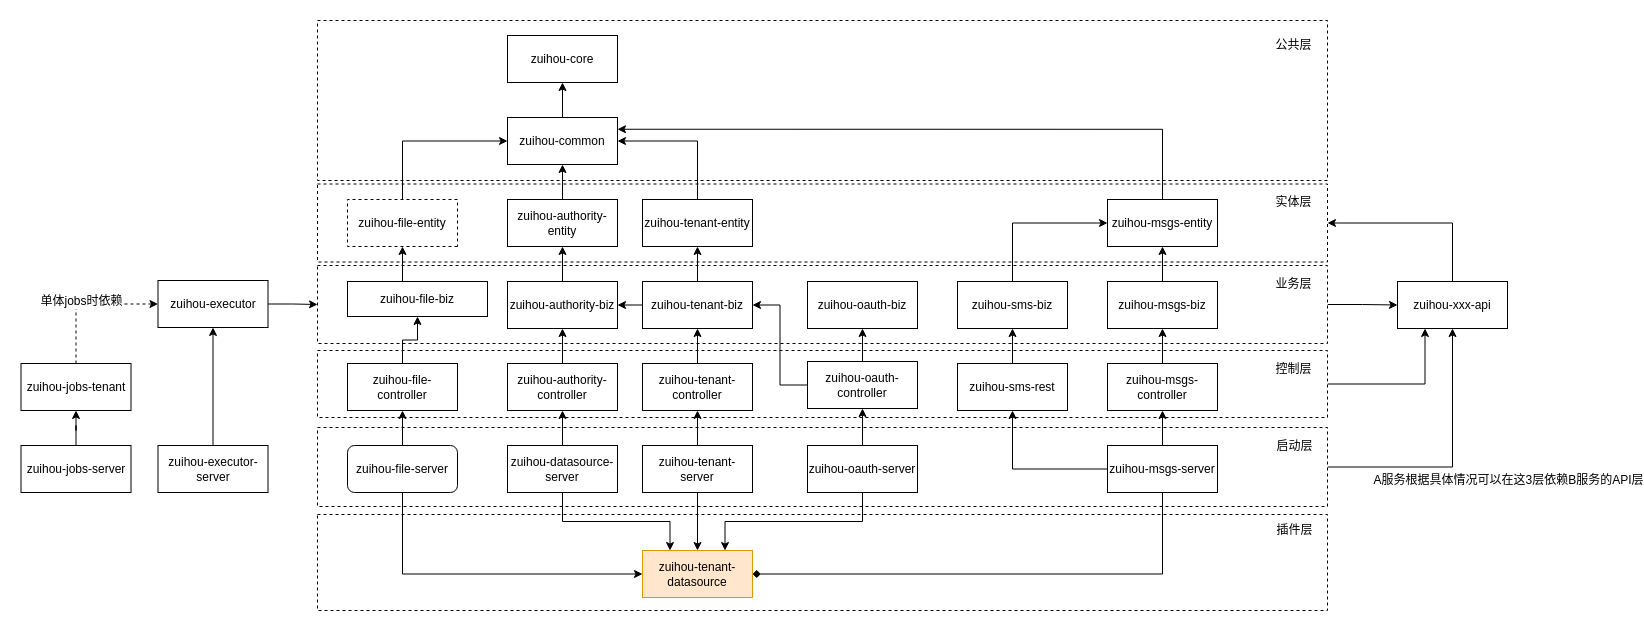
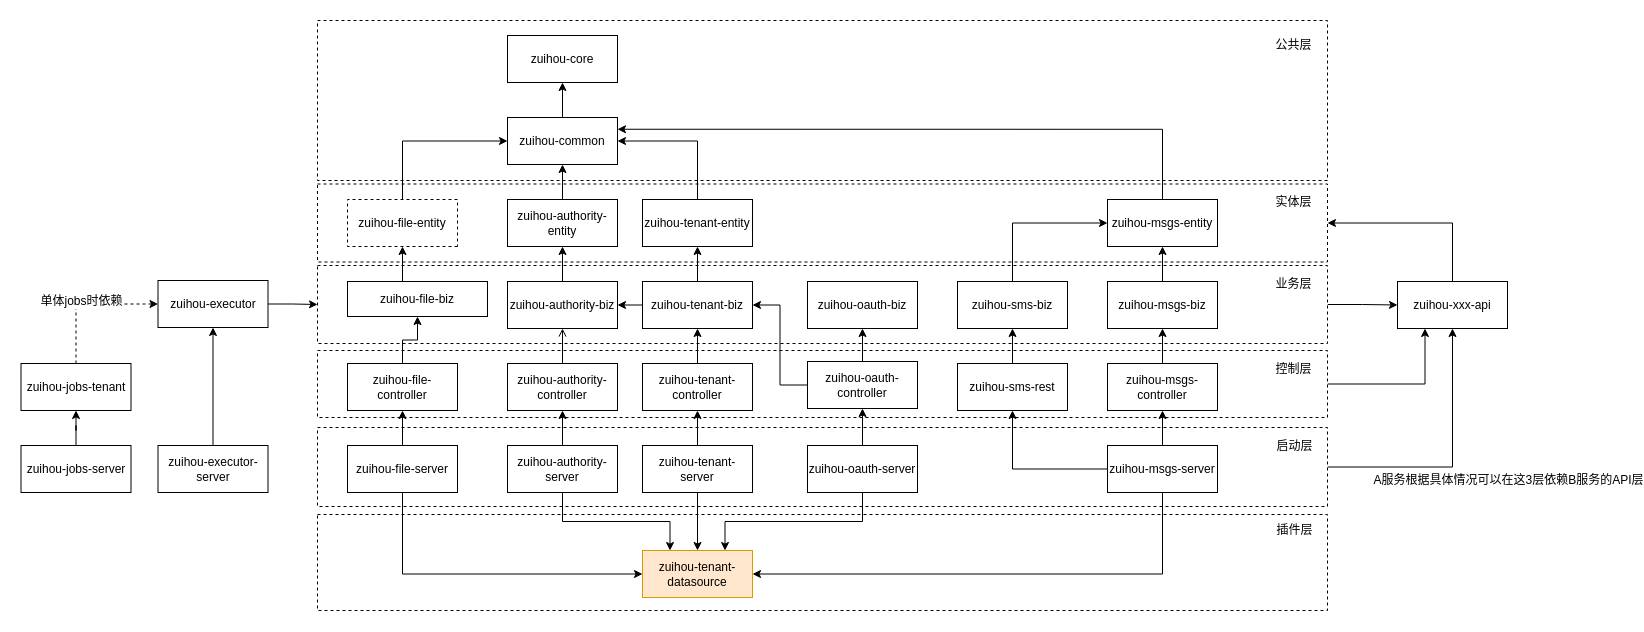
  <mxCell id="0" />
  <mxCell id="1" parent="0" />
  <mxCell id="2" value="" style="rounded=0;whiteSpace=wrap;html=1;dashed=1;" parent="1" vertex="1"><mxGeometry x="317" y="514" width="1010" height="96" as="geometry" /></mxCell>
  <mxCell id="3" value="" style="rounded=0;whiteSpace=wrap;html=1;dashed=1;" parent="1" vertex="1"><mxGeometry x="317" y="20" width="1010" height="160" as="geometry" /></mxCell>
  <mxCell id="4" style="edgeStyle=orthogonalEdgeStyle;rounded=0;orthogonalLoop=1;jettySize=auto;html=1;exitX=1;exitY=0.5;exitDx=0;exitDy=0;entryX=0.5;entryY=1;entryDx=0;entryDy=0;" parent="1" source="6" target="79" edge="1"><mxGeometry relative="1" as="geometry" /></mxCell>
  <mxCell id="5" value="A服务根据具体情况可以在这3层依赖B服务的API层" style="text;html=1;resizable=0;points=[];align=center;verticalAlign=middle;labelBackgroundColor=#ffffff;" parent="4" vertex="1" connectable="0"><mxGeometry x="-0.196" relative="1" as="geometry"><mxPoint x="74" y="13" as="offset" /></mxGeometry></mxCell>
  <mxCell id="6" value="" style="rounded=0;whiteSpace=wrap;html=1;dashed=1;" parent="1" vertex="1"><mxGeometry x="317" y="427" width="1010" height="79" as="geometry" /></mxCell>
  <mxCell id="7" style="edgeStyle=orthogonalEdgeStyle;rounded=0;orthogonalLoop=1;jettySize=auto;html=1;exitX=1;exitY=0.5;exitDx=0;exitDy=0;entryX=0.25;entryY=1;entryDx=0;entryDy=0;" parent="1" source="8" target="79" edge="1"><mxGeometry relative="1" as="geometry" /></mxCell>
  <mxCell id="8" value="" style="rounded=0;whiteSpace=wrap;html=1;dashed=1;" parent="1" vertex="1"><mxGeometry x="317" y="350" width="1010" height="67" as="geometry" /></mxCell>
  <mxCell id="9" value="控制层" style="text;html=1;resizable=0;autosize=1;align=center;verticalAlign=middle;points=[];fillColor=none;strokeColor=none;rounded=0;dashed=1;" parent="1" vertex="1"><mxGeometry x="1267.5" y="358.5" width="50" height="20" as="geometry" /></mxCell>
  <mxCell id="10" value="" style="rounded=0;whiteSpace=wrap;html=1;dashed=1;" parent="1" vertex="1"><mxGeometry x="317" y="183.5" width="1010" height="78" as="geometry" /></mxCell>
  <mxCell id="11" style="edgeStyle=orthogonalEdgeStyle;rounded=0;orthogonalLoop=1;jettySize=auto;html=1;exitX=1;exitY=0.5;exitDx=0;exitDy=0;" parent="1" source="12" target="79" edge="1"><mxGeometry relative="1" as="geometry" /></mxCell>
  <mxCell id="12" value="" style="rounded=0;whiteSpace=wrap;html=1;dashed=1;" parent="1" vertex="1"><mxGeometry x="317" y="265" width="1010" height="78" as="geometry" /></mxCell>
  <mxCell id="13" style="edgeStyle=orthogonalEdgeStyle;rounded=0;orthogonalLoop=1;jettySize=auto;html=1;exitX=0.5;exitY=0;exitDx=0;exitDy=0;entryX=0.5;entryY=1;entryDx=0;entryDy=0;" parent="1" source="15" target="17" edge="1"><mxGeometry relative="1" as="geometry" /></mxCell>
  <mxCell id="14" style="edgeStyle=orthogonalEdgeStyle;rounded=0;orthogonalLoop=1;jettySize=auto;html=1;exitX=0.5;exitY=1;exitDx=0;exitDy=0;entryX=0;entryY=0.5;entryDx=0;entryDy=0;" parent="1" source="15" target="56" edge="1"><mxGeometry relative="1" as="geometry" /></mxCell>
- <mxCell id="15" value="zuihou-file-server" style="whiteSpace=wrap;html=1;flipV=1;flipH=1;rounded=1;" parent="1" vertex="1"><mxGeometry x="347" y="445" width="110" height="47" as="geometry" /></mxCell>
+ <mxCell id="15" value="zuihou-file-server" style="rounded=0;whiteSpace=wrap;html=1;flipV=1;flipH=1;" parent="1" vertex="1"><mxGeometry x="347" y="445" width="110" height="47" as="geometry" /></mxCell>
  <mxCell id="16" style="edgeStyle=orthogonalEdgeStyle;rounded=0;orthogonalLoop=1;jettySize=auto;html=1;exitX=0.5;exitY=0;exitDx=0;exitDy=0;entryX=0.5;entryY=1;entryDx=0;entryDy=0;" parent="1" source="17" target="19" edge="1"><mxGeometry relative="1" as="geometry" /></mxCell>
  <mxCell id="17" value="zuihou-file-controller" style="rounded=0;whiteSpace=wrap;html=1;flipV=1;flipH=1;" parent="1" vertex="1"><mxGeometry x="347" y="363" width="110" height="47" as="geometry" /></mxCell>
  <mxCell id="18" style="edgeStyle=orthogonalEdgeStyle;rounded=0;orthogonalLoop=1;jettySize=auto;html=1;exitX=0.5;exitY=0;exitDx=0;exitDy=0;entryX=0.5;entryY=1;entryDx=0;entryDy=0;" parent="1" source="19" target="21" edge="1"><mxGeometry relative="1" as="geometry" /></mxCell>
  <mxCell id="19" value="zuihou-file-biz" style="rounded=0;whiteSpace=wrap;html=1;flipV=1;flipH=1;" parent="1" vertex="1"><mxGeometry x="347" y="281" width="140" height="35" as="geometry" /></mxCell>
  <mxCell id="20" style="edgeStyle=orthogonalEdgeStyle;rounded=0;orthogonalLoop=1;jettySize=auto;html=1;exitX=0.5;exitY=0;exitDx=0;exitDy=0;entryX=0;entryY=0.5;entryDx=0;entryDy=0;" parent="1" source="21" target="32" edge="1"><mxGeometry relative="1" as="geometry" /></mxCell>
  <mxCell id="21" value="zuihou-file-entity" style="rounded=0;whiteSpace=wrap;html=1;flipV=1;flipH=1;dashed=1;" parent="1" vertex="1"><mxGeometry x="347" y="199" width="110" height="47" as="geometry" /></mxCell>
  <mxCell id="22" style="edgeStyle=orthogonalEdgeStyle;rounded=0;orthogonalLoop=1;jettySize=auto;html=1;exitX=0.5;exitY=0;exitDx=0;exitDy=0;entryX=0.5;entryY=1;entryDx=0;entryDy=0;" parent="1" source="24" target="26" edge="1"><mxGeometry relative="1" as="geometry" /></mxCell>
  <mxCell id="23" style="edgeStyle=orthogonalEdgeStyle;rounded=0;orthogonalLoop=1;jettySize=auto;html=1;exitX=0.5;exitY=1;exitDx=0;exitDy=0;entryX=0.25;entryY=0;entryDx=0;entryDy=0;" parent="1" source="24" target="56" edge="1"><mxGeometry relative="1" as="geometry" /></mxCell>
- <mxCell id="24" value="zuihou-datasource-server" style="rounded=0;whiteSpace=wrap;html=1;flipV=1;flipH=1;" parent="1" vertex="1"><mxGeometry x="507" y="445" width="110" height="47" as="geometry" /></mxCell>
- <mxCell id="25" style="edgeStyle=orthogonalEdgeStyle;rounded=0;orthogonalLoop=1;jettySize=auto;html=1;exitX=0.5;exitY=0;exitDx=0;exitDy=0;entryX=0.5;entryY=1;entryDx=0;entryDy=0;" parent="1" source="26" target="28" edge="1"><mxGeometry relative="1" as="geometry" /></mxCell>
+ <mxCell id="24" value="zuihou-authority-server" style="rounded=0;whiteSpace=wrap;html=1;flipV=1;flipH=1;" parent="1" vertex="1"><mxGeometry x="507" y="445" width="110" height="47" as="geometry" /></mxCell>
+ <mxCell id="25" style="edgeStyle=orthogonalEdgeStyle;rounded=0;orthogonalLoop=1;jettySize=auto;html=1;exitX=0.5;exitY=0;exitDx=0;exitDy=0;entryX=0.5;entryY=1;entryDx=0;entryDy=0;endArrow=open;" parent="1" source="26" target="28" edge="1"><mxGeometry relative="1" as="geometry" /></mxCell>
  <mxCell id="26" value="zuihou-authority-controller" style="rounded=0;whiteSpace=wrap;html=1;flipV=1;flipH=1;" parent="1" vertex="1"><mxGeometry x="507" y="363" width="110" height="47" as="geometry" /></mxCell>
  <mxCell id="27" style="edgeStyle=orthogonalEdgeStyle;rounded=0;orthogonalLoop=1;jettySize=auto;html=1;exitX=0.5;exitY=0;exitDx=0;exitDy=0;entryX=0.5;entryY=1;entryDx=0;entryDy=0;" parent="1" source="28" target="30" edge="1"><mxGeometry relative="1" as="geometry" /></mxCell>
  <mxCell id="28" value="zuihou-authority-biz" style="rounded=0;whiteSpace=wrap;html=1;flipV=1;flipH=1;" parent="1" vertex="1"><mxGeometry x="507" y="281" width="110" height="47" as="geometry" /></mxCell>
  <mxCell id="29" value="" style="edgeStyle=orthogonalEdgeStyle;rounded=0;orthogonalLoop=1;jettySize=auto;html=1;" parent="1" source="30" target="32" edge="1"><mxGeometry relative="1" as="geometry" /></mxCell>
  <mxCell id="30" value="zuihou-authority-entity" style="rounded=0;whiteSpace=wrap;html=1;flipV=1;flipH=1;" parent="1" vertex="1"><mxGeometry x="507" y="199" width="110" height="47" as="geometry" /></mxCell>
  <mxCell id="31" value="" style="edgeStyle=orthogonalEdgeStyle;rounded=0;orthogonalLoop=1;jettySize=auto;html=1;" parent="1" source="32" target="33" edge="1"><mxGeometry relative="1" as="geometry" /></mxCell>
  <mxCell id="32" value="zuihou-common" style="rounded=0;whiteSpace=wrap;html=1;flipV=1;flipH=1;" parent="1" vertex="1"><mxGeometry x="507" y="117" width="110" height="47" as="geometry" /></mxCell>
  <mxCell id="33" value="zuihou-core" style="rounded=0;whiteSpace=wrap;html=1;flipV=1;flipH=1;" parent="1" vertex="1"><mxGeometry x="507" y="35" width="110" height="47" as="geometry" /></mxCell>
  <mxCell id="34" value="" style="edgeStyle=orthogonalEdgeStyle;rounded=0;orthogonalLoop=1;jettySize=auto;html=1;" parent="1" edge="1"><mxGeometry relative="1" as="geometry"><mxPoint x="732" y="183" as="sourcePoint" /></mxGeometry></mxCell>
  <mxCell id="35" style="edgeStyle=orthogonalEdgeStyle;rounded=0;orthogonalLoop=1;jettySize=auto;html=1;exitX=0.5;exitY=0;exitDx=0;exitDy=0;entryX=0.5;entryY=1;entryDx=0;entryDy=0;" parent="1" source="38" target="40" edge="1"><mxGeometry relative="1" as="geometry" /></mxCell>
- <mxCell id="36" style="edgeStyle=orthogonalEdgeStyle;rounded=0;orthogonalLoop=1;jettySize=auto;html=1;exitX=0.5;exitY=1;exitDx=0;exitDy=0;entryX=1;entryY=0.5;entryDx=0;entryDy=0;endArrow=diamond;" parent="1" source="38" target="56" edge="1"><mxGeometry relative="1" as="geometry" /></mxCell>
+ <mxCell id="36" style="edgeStyle=orthogonalEdgeStyle;rounded=0;orthogonalLoop=1;jettySize=auto;html=1;exitX=0.5;exitY=1;exitDx=0;exitDy=0;entryX=1;entryY=0.5;entryDx=0;entryDy=0;" parent="1" source="38" target="56" edge="1"><mxGeometry relative="1" as="geometry" /></mxCell>
  <mxCell id="37" style="edgeStyle=orthogonalEdgeStyle;rounded=0;orthogonalLoop=1;jettySize=auto;html=1;exitX=0;exitY=0.5;exitDx=0;exitDy=0;" parent="1" source="38" target="46" edge="1"><mxGeometry relative="1" as="geometry" /></mxCell>
  <mxCell id="38" value="zuihou-msgs-server" style="rounded=0;whiteSpace=wrap;html=1;flipV=0;flipH=1;" parent="1" vertex="1"><mxGeometry x="1107" y="445" width="110" height="47" as="geometry" /></mxCell>
  <mxCell id="39" style="edgeStyle=orthogonalEdgeStyle;rounded=0;orthogonalLoop=1;jettySize=auto;html=1;exitX=0.5;exitY=0;exitDx=0;exitDy=0;entryX=0.5;entryY=1;entryDx=0;entryDy=0;" parent="1" source="40" target="42" edge="1"><mxGeometry relative="1" as="geometry" /></mxCell>
  <mxCell id="40" value="zuihou-msgs-controller" style="rounded=0;whiteSpace=wrap;html=1;flipV=0;flipH=1;" parent="1" vertex="1"><mxGeometry x="1107" y="363" width="110" height="47" as="geometry" /></mxCell>
  <mxCell id="41" style="edgeStyle=orthogonalEdgeStyle;rounded=0;orthogonalLoop=1;jettySize=auto;html=1;exitX=0.5;exitY=0;exitDx=0;exitDy=0;entryX=0.5;entryY=1;entryDx=0;entryDy=0;" parent="1" source="42" target="44" edge="1"><mxGeometry relative="1" as="geometry" /></mxCell>
  <mxCell id="42" value="zuihou-msgs-biz" style="rounded=0;whiteSpace=wrap;html=1;flipV=0;flipH=1;" parent="1" vertex="1"><mxGeometry x="1107" y="281" width="110" height="47" as="geometry" /></mxCell>
  <mxCell id="43" style="edgeStyle=orthogonalEdgeStyle;rounded=0;orthogonalLoop=1;jettySize=auto;html=1;exitX=0.5;exitY=0;exitDx=0;exitDy=0;entryX=1;entryY=0.25;entryDx=0;entryDy=0;" parent="1" source="44" target="32" edge="1"><mxGeometry relative="1" as="geometry" /></mxCell>
  <mxCell id="44" value="zuihou-msgs-entity" style="rounded=0;whiteSpace=wrap;html=1;flipV=0;flipH=1;" parent="1" vertex="1"><mxGeometry x="1107" y="199" width="110" height="47" as="geometry" /></mxCell>
  <mxCell id="45" style="edgeStyle=orthogonalEdgeStyle;rounded=0;orthogonalLoop=1;jettySize=auto;html=1;exitX=0.5;exitY=0;exitDx=0;exitDy=0;entryX=0.5;entryY=1;entryDx=0;entryDy=0;" parent="1" source="46" target="48" edge="1"><mxGeometry relative="1" as="geometry" /></mxCell>
  <mxCell id="46" value="zuihou-sms-rest" style="rounded=0;whiteSpace=wrap;html=1;flipV=1;flipH=1;" parent="1" vertex="1"><mxGeometry x="957" y="363" width="110" height="47" as="geometry" /></mxCell>
  <mxCell id="47" style="edgeStyle=orthogonalEdgeStyle;rounded=0;orthogonalLoop=1;jettySize=auto;html=1;exitX=0.5;exitY=0;exitDx=0;exitDy=0;entryX=0;entryY=0.5;entryDx=0;entryDy=0;strokeWidth=1;" parent="1" source="48" target="44" edge="1"><mxGeometry relative="1" as="geometry" /></mxCell>
  <mxCell id="48" value="zuihou-sms-biz" style="rounded=0;whiteSpace=wrap;html=1;flipV=1;flipH=1;" parent="1" vertex="1"><mxGeometry x="957" y="281" width="110" height="47" as="geometry" /></mxCell>
  <mxCell id="49" style="edgeStyle=orthogonalEdgeStyle;rounded=0;orthogonalLoop=1;jettySize=auto;html=1;exitX=0.5;exitY=0;exitDx=0;exitDy=0;entryX=0.5;entryY=1;entryDx=0;entryDy=0;" parent="1" source="50" target="53" edge="1"><mxGeometry relative="1" as="geometry" /></mxCell>
  <mxCell id="50" value="zuihou-tenant-controller" style="rounded=0;whiteSpace=wrap;html=1;flipV=0;flipH=1;" parent="1" vertex="1"><mxGeometry x="642" y="363" width="110" height="47" as="geometry" /></mxCell>
  <mxCell id="51" style="edgeStyle=orthogonalEdgeStyle;rounded=0;orthogonalLoop=1;jettySize=auto;html=1;exitX=0.5;exitY=0;exitDx=0;exitDy=0;entryX=0.5;entryY=1;entryDx=0;entryDy=0;" parent="1" source="53" target="55" edge="1"><mxGeometry relative="1" as="geometry" /></mxCell>
  <mxCell id="52" style="edgeStyle=orthogonalEdgeStyle;rounded=0;orthogonalLoop=1;jettySize=auto;html=1;exitX=0;exitY=0.5;exitDx=0;exitDy=0;entryX=1;entryY=0.5;entryDx=0;entryDy=0;" parent="1" source="53" target="28" edge="1"><mxGeometry relative="1" as="geometry" /></mxCell>
  <mxCell id="53" value="zuihou-tenant-biz" style="rounded=0;whiteSpace=wrap;html=1;flipV=0;flipH=1;" parent="1" vertex="1"><mxGeometry x="642" y="281" width="110" height="47" as="geometry" /></mxCell>
  <mxCell id="54" style="edgeStyle=orthogonalEdgeStyle;rounded=0;orthogonalLoop=1;jettySize=auto;html=1;exitX=0.5;exitY=0;exitDx=0;exitDy=0;entryX=1;entryY=0.5;entryDx=0;entryDy=0;" parent="1" source="55" target="32" edge="1"><mxGeometry relative="1" as="geometry" /></mxCell>
  <mxCell id="55" value="zuihou-tenant-entity" style="rounded=0;whiteSpace=wrap;html=1;flipV=0;flipH=1;" parent="1" vertex="1"><mxGeometry x="642" y="199" width="110" height="47" as="geometry" /></mxCell>
  <mxCell id="56" value="zuihou-tenant-datasource" style="rounded=0;whiteSpace=wrap;html=1;flipV=1;flipH=1;fillColor=#ffe6cc;strokeColor=#d79b00;" parent="1" vertex="1"><mxGeometry x="642" y="550" width="110" height="47" as="geometry" /></mxCell>
  <mxCell id="57" style="edgeStyle=orthogonalEdgeStyle;rounded=0;orthogonalLoop=1;jettySize=auto;html=1;exitX=0.5;exitY=0;exitDx=0;exitDy=0;entryX=0.5;entryY=1;entryDx=0;entryDy=0;" parent="1" source="59" target="62" edge="1"><mxGeometry relative="1" as="geometry" /></mxCell>
  <mxCell id="58" style="edgeStyle=orthogonalEdgeStyle;rounded=0;orthogonalLoop=1;jettySize=auto;html=1;exitX=0.5;exitY=1;exitDx=0;exitDy=0;entryX=0.75;entryY=0;entryDx=0;entryDy=0;" parent="1" source="59" target="56" edge="1"><mxGeometry relative="1" as="geometry" /></mxCell>
  <mxCell id="59" value="zuihou-oauth-server" style="rounded=0;whiteSpace=wrap;html=1;flipV=0;flipH=1;" parent="1" vertex="1"><mxGeometry x="807" y="445" width="110" height="47" as="geometry" /></mxCell>
  <mxCell id="60" style="edgeStyle=orthogonalEdgeStyle;rounded=0;orthogonalLoop=1;jettySize=auto;html=1;exitX=0.5;exitY=0;exitDx=0;exitDy=0;entryX=0.5;entryY=1;entryDx=0;entryDy=0;" parent="1" source="62" target="63" edge="1"><mxGeometry relative="1" as="geometry" /></mxCell>
  <mxCell id="61" style="edgeStyle=orthogonalEdgeStyle;rounded=0;orthogonalLoop=1;jettySize=auto;html=1;exitX=0;exitY=0.5;exitDx=0;exitDy=0;entryX=1;entryY=0.5;entryDx=0;entryDy=0;" parent="1" source="62" target="53" edge="1"><mxGeometry relative="1" as="geometry" /></mxCell>
  <mxCell id="62" value="zuihou-oauth-controller" style="rounded=0;whiteSpace=wrap;html=1;flipV=0;flipH=1;" parent="1" vertex="1"><mxGeometry x="807" y="361" width="110" height="47" as="geometry" /></mxCell>
  <mxCell id="63" value="zuihou-oauth-biz" style="rounded=0;whiteSpace=wrap;html=1;flipV=0;flipH=1;" parent="1" vertex="1"><mxGeometry x="807" y="281" width="110" height="47" as="geometry" /></mxCell>
  <mxCell id="64" value="" style="edgeStyle=orthogonalEdgeStyle;rounded=0;orthogonalLoop=1;jettySize=auto;html=1;" parent="1" source="65" target="68" edge="1"><mxGeometry relative="1" as="geometry" /></mxCell>
  <mxCell id="65" value="zuihou-jobs-server" style="rounded=0;whiteSpace=wrap;html=1;flipV=1;flipH=1;" parent="1" vertex="1"><mxGeometry x="20.5" y="445" width="110" height="47" as="geometry" /></mxCell>
  <mxCell id="66" style="edgeStyle=orthogonalEdgeStyle;rounded=0;orthogonalLoop=1;jettySize=auto;html=1;exitX=0.5;exitY=0;exitDx=0;exitDy=0;entryX=0;entryY=0.5;entryDx=0;entryDy=0;dashed=1;" parent="1" source="68" target="70" edge="1"><mxGeometry relative="1" as="geometry" /></mxCell>
  <mxCell id="67" value="单体jobs时依赖" style="text;html=1;resizable=0;points=[];align=center;verticalAlign=middle;labelBackgroundColor=#ffffff;" parent="66" vertex="1" connectable="0"><mxGeometry x="-0.167" y="-3" relative="1" as="geometry"><mxPoint x="2" y="-4" as="offset" /></mxGeometry></mxCell>
  <mxCell id="68" value="zuihou-jobs-tenant" style="rounded=0;whiteSpace=wrap;html=1;flipV=1;flipH=1;" parent="1" vertex="1"><mxGeometry x="20.5" y="363" width="110" height="47" as="geometry" /></mxCell>
  <mxCell id="69" style="edgeStyle=orthogonalEdgeStyle;rounded=0;orthogonalLoop=1;jettySize=auto;html=1;exitX=1;exitY=0.5;exitDx=0;exitDy=0;" parent="1" source="70" target="12" edge="1"><mxGeometry relative="1" as="geometry" /></mxCell>
  <mxCell id="70" value="zuihou-executor" style="rounded=0;whiteSpace=wrap;html=1;flipV=1;flipH=1;" parent="1" vertex="1"><mxGeometry x="157.5" y="280" width="110" height="47" as="geometry" /></mxCell>
  <mxCell id="71" style="edgeStyle=orthogonalEdgeStyle;rounded=0;orthogonalLoop=1;jettySize=auto;html=1;exitX=0.5;exitY=0;exitDx=0;exitDy=0;" parent="1" source="72" target="70" edge="1"><mxGeometry relative="1" as="geometry" /></mxCell>
  <mxCell id="72" value="zuihou-executor-server" style="rounded=0;whiteSpace=wrap;html=1;flipV=1;flipH=1;" parent="1" vertex="1"><mxGeometry x="157.5" y="445" width="110" height="47" as="geometry" /></mxCell>
  <mxCell id="73" value="业务层" style="text;html=1;resizable=0;autosize=1;align=center;verticalAlign=middle;points=[];fillColor=none;strokeColor=none;rounded=0;dashed=1;" parent="1" vertex="1"><mxGeometry x="1267.5" y="273.5" width="50" height="20" as="geometry" /></mxCell>
  <mxCell id="74" value="实体层" style="text;html=1;resizable=0;autosize=1;align=center;verticalAlign=middle;points=[];fillColor=none;strokeColor=none;rounded=0;dashed=1;" parent="1" vertex="1"><mxGeometry x="1267.5" y="192" width="50" height="20" as="geometry" /></mxCell>
  <mxCell id="75" value="启动层" style="text;html=1;resizable=0;autosize=1;align=center;verticalAlign=middle;points=[];fillColor=none;strokeColor=none;rounded=0;dashed=1;" parent="1" vertex="1"><mxGeometry x="1269" y="435.5" width="50" height="20" as="geometry" /></mxCell>
  <mxCell id="76" value="插件层" style="text;html=1;resizable=0;autosize=1;align=center;verticalAlign=middle;points=[];fillColor=none;strokeColor=none;rounded=0;dashed=1;" parent="1" vertex="1"><mxGeometry x="1269" y="520" width="50" height="20" as="geometry" /></mxCell>
  <mxCell id="77" value="公共层" style="text;html=1;resizable=0;autosize=1;align=center;verticalAlign=middle;points=[];fillColor=none;strokeColor=none;rounded=0;dashed=1;" parent="1" vertex="1"><mxGeometry x="1267.5" y="35" width="50" height="20" as="geometry" /></mxCell>
  <mxCell id="78" style="edgeStyle=orthogonalEdgeStyle;rounded=0;orthogonalLoop=1;jettySize=auto;html=1;exitX=0.5;exitY=0;exitDx=0;exitDy=0;entryX=1;entryY=0.5;entryDx=0;entryDy=0;" parent="1" source="79" target="10" edge="1"><mxGeometry relative="1" as="geometry" /></mxCell>
  <mxCell id="79" value="zuihou-xxx-api" style="rounded=0;whiteSpace=wrap;html=1;flipV=0;flipH=1;" parent="1" vertex="1"><mxGeometry x="1397" y="281" width="110" height="47" as="geometry" /></mxCell>
  <mxCell id="80" style="edgeStyle=orthogonalEdgeStyle;rounded=0;orthogonalLoop=1;jettySize=auto;html=1;exitX=0.5;exitY=0;exitDx=0;exitDy=0;entryX=0.5;entryY=1;entryDx=0;entryDy=0;" edge="1" parent="1" source="82" target="50"><mxGeometry relative="1" as="geometry" /></mxCell>
  <mxCell id="81" style="edgeStyle=orthogonalEdgeStyle;rounded=0;orthogonalLoop=1;jettySize=auto;html=1;exitX=0.5;exitY=1;exitDx=0;exitDy=0;entryX=0.5;entryY=0;entryDx=0;entryDy=0;" edge="1" parent="1" source="82" target="56"><mxGeometry relative="1" as="geometry" /></mxCell>
  <mxCell id="82" value="zuihou-tenant-server" style="rounded=0;whiteSpace=wrap;html=1;flipV=1;flipH=1;" vertex="1" parent="1"><mxGeometry x="642" y="445" width="110" height="47" as="geometry" /></mxCell>
